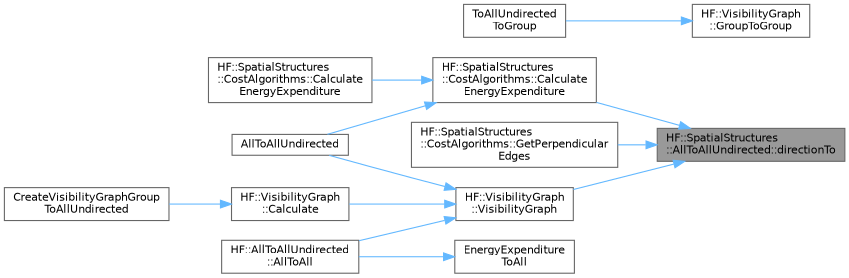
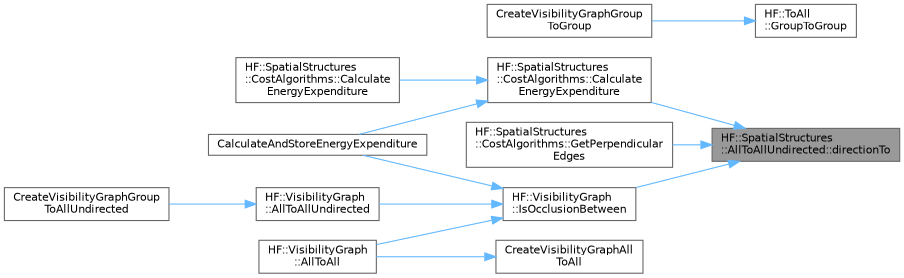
  digraph {
    rankdir=RL
    node [color=grey40 fillcolor=white fontname=Helvetica fontsize=10 shape=box style=filled]
    edge [color=steelblue1 dir=back fontname=Helvetica fontsize=10 labelfontname=Helvetica labelfontsize=10 style=solid]
    n1 [color=gray40 fillcolor=grey60 fontcolor=black height=0.2 label="HF::SpatialStructures\l::AllToAllUndirected::directionTo" width=0.4]
    n2 [height=0.2 label="HF::SpatialStructures\l::CostAlgorithms::Calculate\lEnergyExpenditure" width=0.4]
    n3 [height=0.2 label="HF::SpatialStructures\l::CostAlgorithms::GetPerpendicular\lEdges" width=0.4]
-   n4 [height=0.2 label="HF::VisibilityGraph\l::VisibilityGraph" width=0.4]
-   n5 [height=0.2 label=AllToAllUndirected width=0.4]
+   n4 [height=0.2 label="HF::VisibilityGraph\l::IsOcclusionBetween" width=0.4]
+   n5 [height=0.2 label=CalculateAndStoreEnergyExpenditure width=0.4]
    n6 [height=0.2 label="HF::SpatialStructures\l::CostAlgorithms::Calculate\lEnergyExpenditure" width=0.4]
-   n7 [height=0.2 label="HF::AllToAllUndirected\l::AllToAll" width=0.4]
-   n8 [height=0.2 label="HF::VisibilityGraph\l::Calculate" width=0.4]
+   n7 [height=0.2 label="HF::VisibilityGraph\l::AllToAll" width=0.4]
+   n8 [height=0.2 label="HF::VisibilityGraph\l::AllToAllUndirected" width=0.4]
    n9 [height=0.2 label="CreateVisibilityGraphGroup\lToAllUndirected" width=0.4]
-   n10 [height=0.2 label="HF::VisibilityGraph\l::GroupToGroup" width=0.4]
-   n11 [height=0.2 label="ToAllUndirected\lToGroup" width=0.4]
-   n12 [height=0.2 label="EnergyExpenditure\lToAll" width=0.4]
+   n10 [height=0.2 label="HF::ToAll\l::GroupToGroup" width=0.4]
+   n11 [height=0.2 label="CreateVisibilityGraphGroup\lToGroup" width=0.4]
+   n12 [height=0.2 label="CreateVisibilityGraphAll\lToAll" width=0.4]
    n1 -> n2
    n1 -> n3
    n1 -> n4
    n2 -> n5
    n2 -> n6
    n4 -> n5
    n4 -> n7
    n4 -> n8
    n8 -> n9
    n10 -> n11
    n12 -> n7
  }
